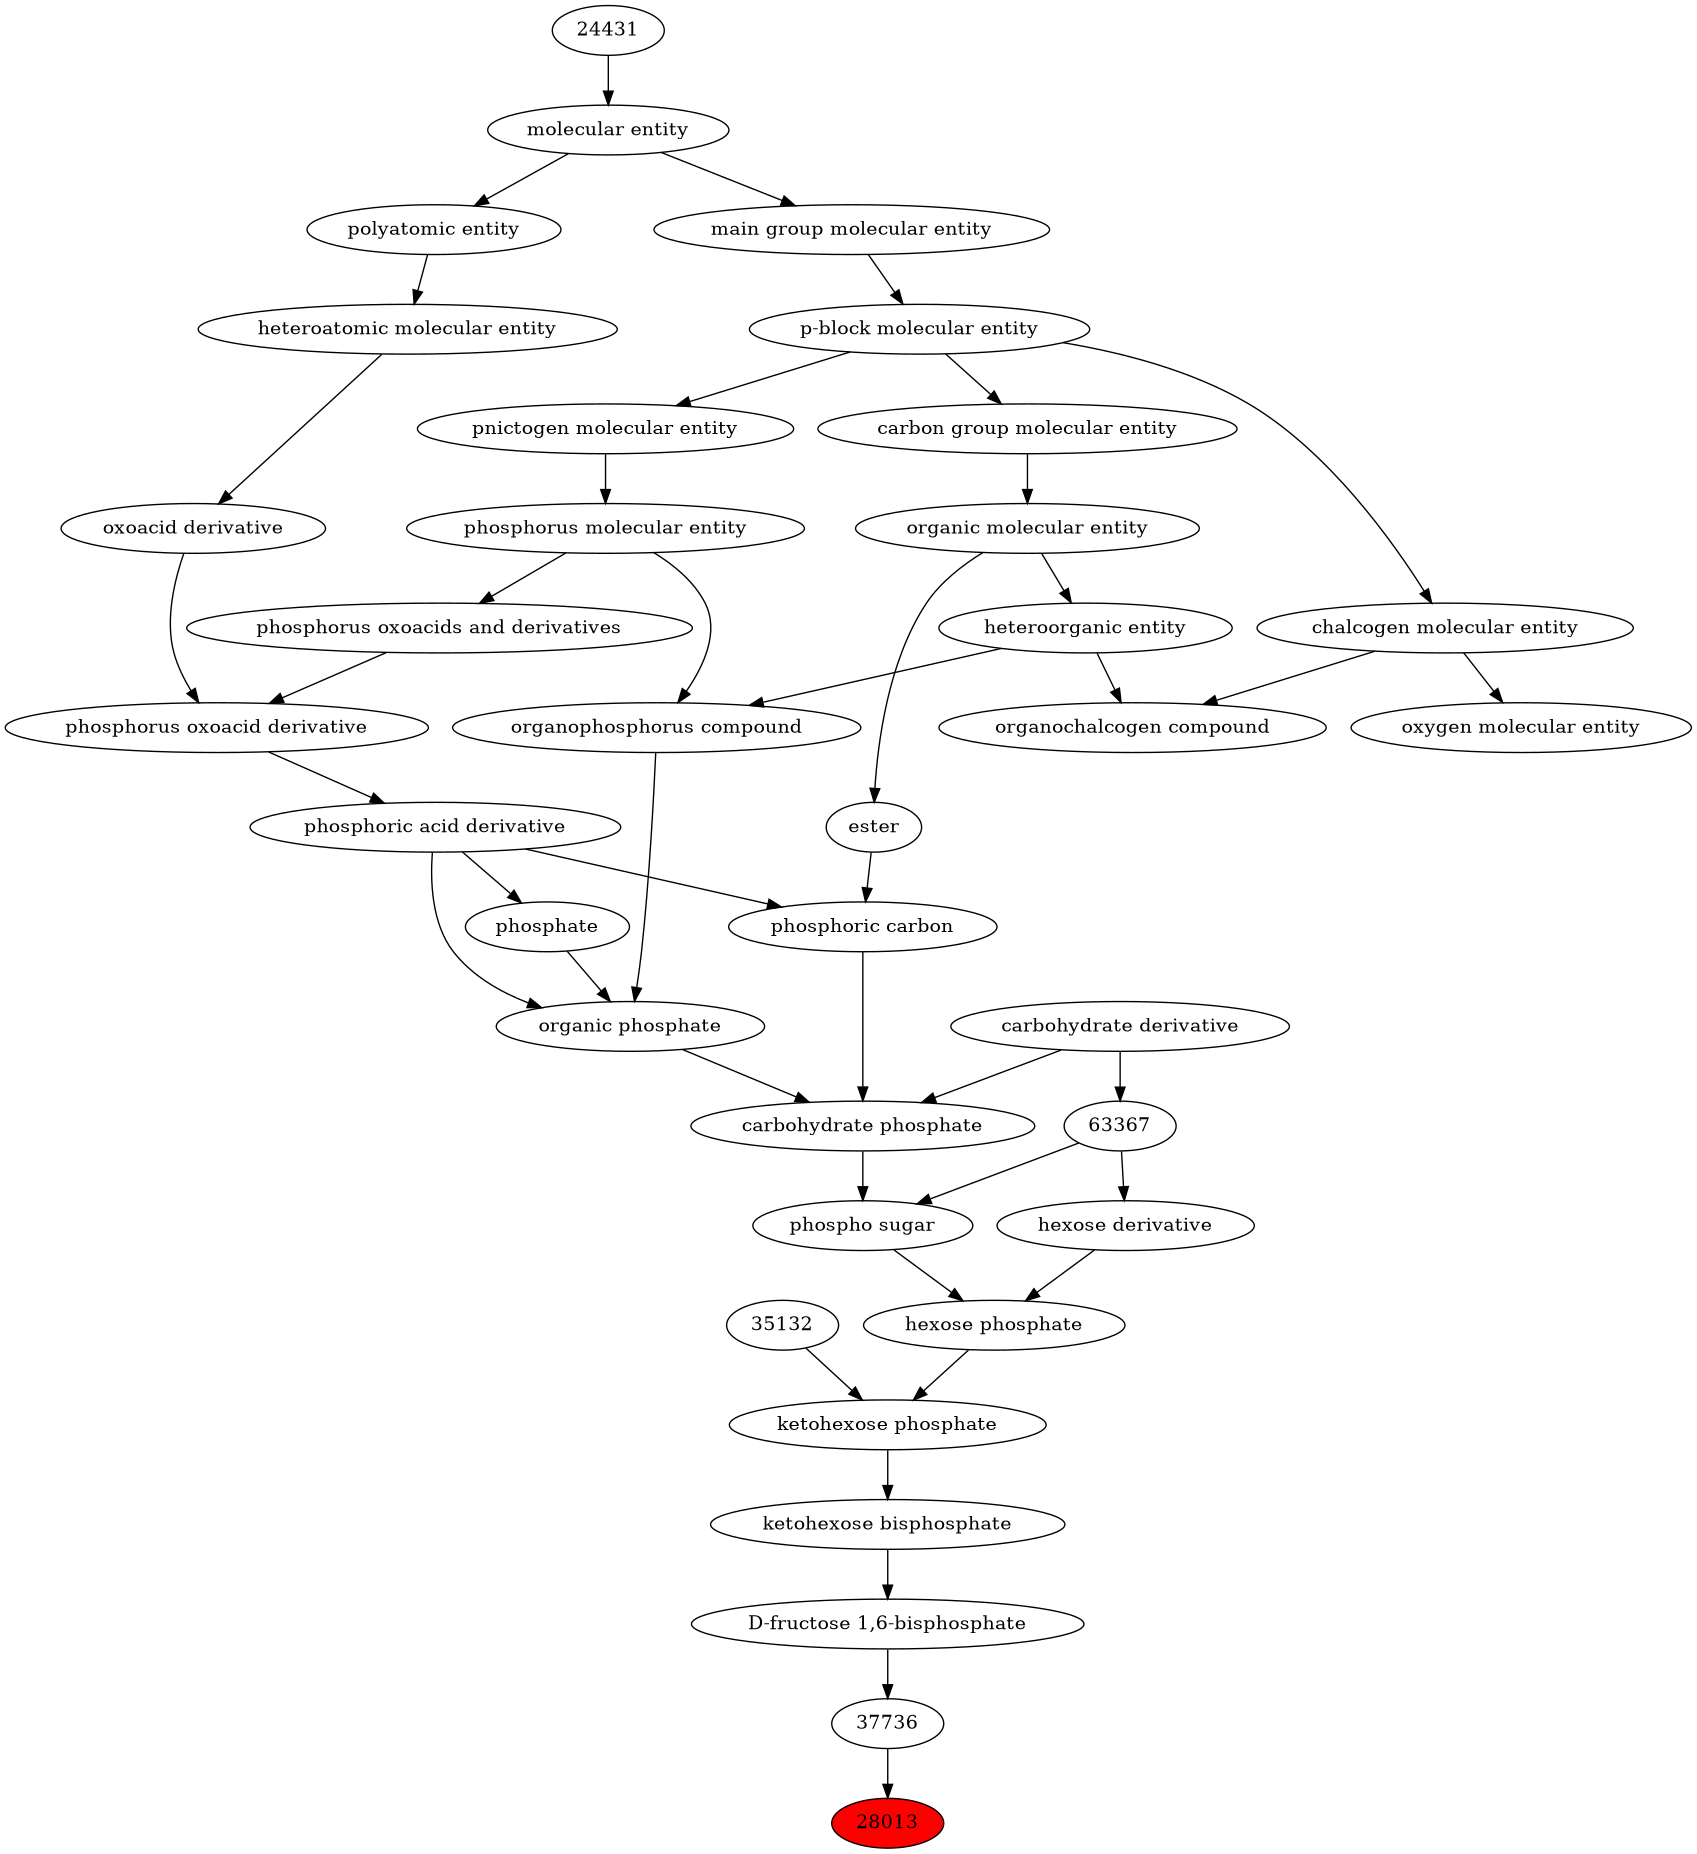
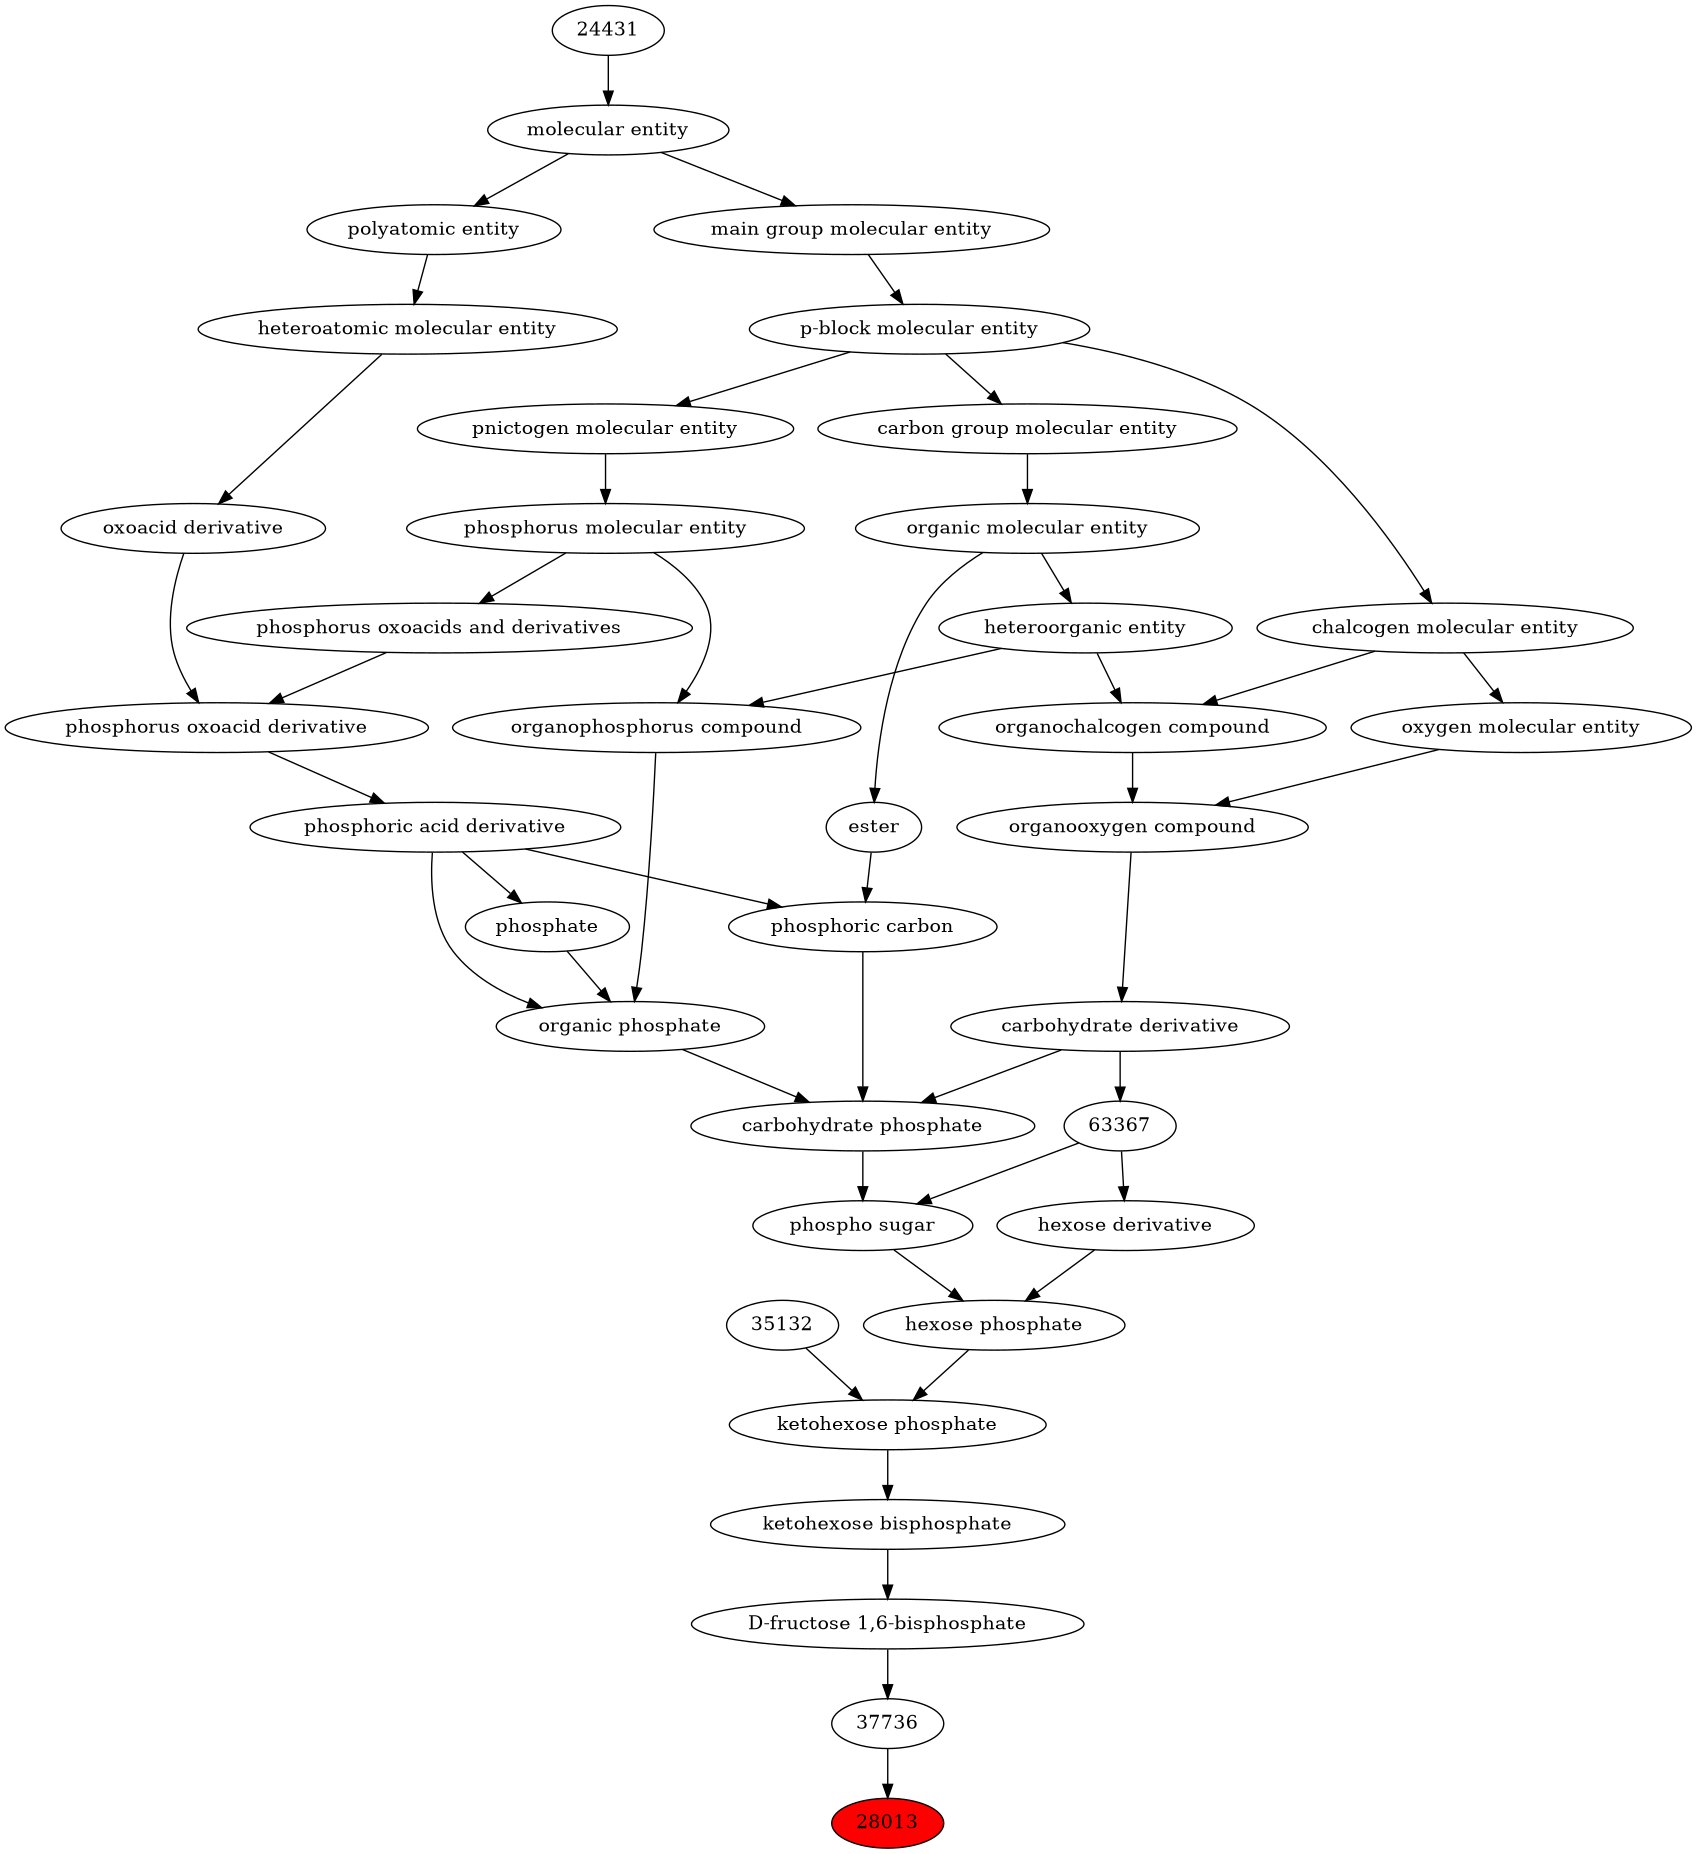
  digraph {
    n1 [fillcolor=red label=28013 style=filled]
    n2 [label=37736]
    n3 [label="D-fructose 1,6-bisphosphate"]
    n4 [label="ketohexose bisphosphate"]
    n5 [label="ketohexose phosphate"]
    n6 [label=35132]
    n7 [label="hexose phosphate"]
    n8 [label="phospho sugar"]
    n9 [label="hexose derivative"]
    n10 [label=63367]
    n11 [label="carbohydrate phosphate"]
    n12 [label="carbohydrate derivative"]
    n13 [label="phosphoric carbon"]
    n14 [label="organic phosphate"]
+   n15 [label="organooxygen compound"]
    n16 [label="phosphoric acid derivative"]
    n17 [label=phosphate]
    n18 [label=ester]
    n19 [label="organophosphorus compound"]
    n20 [label="organochalcogen compound"]
    n21 [label="oxygen molecular entity"]
    n22 [label="phosphorus oxoacid derivative"]
    n23 [label="organic molecular entity"]
    n24 [label="heteroorganic entity"]
    n25 [label="phosphorus molecular entity"]
    n26 [label="phosphorus oxoacids and derivatives"]
    n27 [label="chalcogen molecular entity"]
    n28 [label="oxoacid derivative"]
    n29 [label="carbon group molecular entity"]
    n30 [label="pnictogen molecular entity"]
    n31 [label="p-block molecular entity"]
    n32 [label="heteroatomic molecular entity"]
    n33 [label="main group molecular entity"]
    n34 [label="polyatomic entity"]
    n35 [label="molecular entity"]
    n36 [label=24431]
    n2 -> n1
    n3 -> n2
    n4 -> n3
    n5 -> n4
    n6 -> n5
    n7 -> n5
    n8 -> n7
    n9 -> n7
    n10 -> n8
    n10 -> n9
    n11 -> n8
    n12 -> n10
    n12 -> n11
    n13 -> n11
    n14 -> n11
+   n15 -> n12
    n16 -> n13
    n16 -> n14
    n16 -> n17
    n17 -> n14
    n18 -> n13
    n19 -> n14
+   n20 -> n15
+   n21 -> n15
    n22 -> n16
    n23 -> n18
    n23 -> n24
    n24 -> n19
    n24 -> n20
    n25 -> n19
    n25 -> n26
    n26 -> n22
    n27 -> n20
    n27 -> n21
    n28 -> n22
    n29 -> n23
    n30 -> n25
    n31 -> n27
    n31 -> n29
    n31 -> n30
    n32 -> n28
    n33 -> n31
    n34 -> n32
    n35 -> n33
    n35 -> n34
    n36 -> n35
  }
